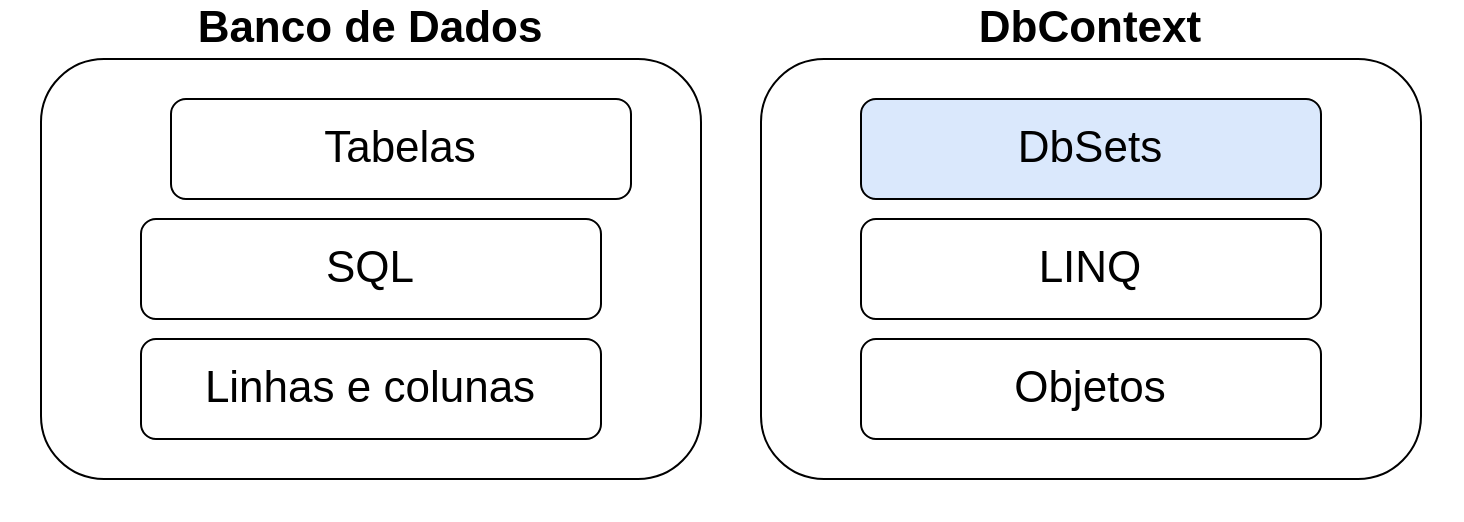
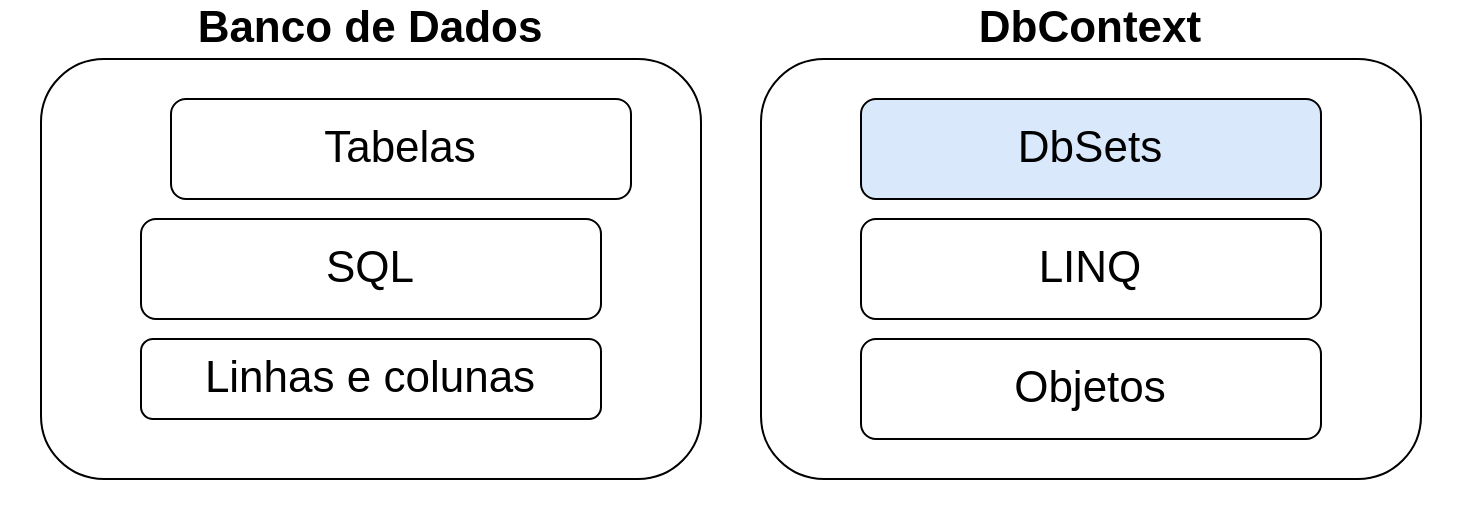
  <mxCell id="0" />
  <mxCell id="1" parent="0" />
  <mxCell id="2" value="&lt;b&gt;Banco de Dados&lt;/b&gt;" style="rounded=1;whiteSpace=wrap;html=1;labelPosition=center;verticalLabelPosition=top;align=center;verticalAlign=bottom;fontSize=22;" parent="1" vertex="1"><mxGeometry x="20" y="20" width="330" height="210" as="geometry" /></mxCell>
  <mxCell id="3" value="Tabelas" style="rounded=1;whiteSpace=wrap;html=1;fontSize=22;verticalAlign=middle;" parent="1" vertex="1"><mxGeometry x="85" y="40" width="230" height="50" as="geometry" /></mxCell>
  <mxCell id="4" value="SQL" style="rounded=1;whiteSpace=wrap;html=1;fontSize=22;verticalAlign=middle;" parent="1" vertex="1"><mxGeometry x="70" y="100" width="230" height="50" as="geometry" /></mxCell>
- <mxCell id="5" value="Linhas e colunas" style="rounded=1;whiteSpace=wrap;html=1;fontSize=22;verticalAlign=middle;" parent="1" vertex="1"><mxGeometry x="70" y="160" width="230" height="50" as="geometry" /></mxCell>
+ <mxCell id="5" value="Linhas e colunas" style="rounded=1;whiteSpace=wrap;html=1;fontSize=22;verticalAlign=middle;" parent="1" vertex="1"><mxGeometry x="70" y="160" width="230" height="40" as="geometry" /></mxCell>
  <mxCell id="6" value="&lt;b&gt;DbContext&lt;/b&gt;" style="rounded=1;whiteSpace=wrap;html=1;labelPosition=center;verticalLabelPosition=top;align=center;verticalAlign=bottom;fontSize=22;" parent="1" vertex="1"><mxGeometry x="380" y="20" width="330" height="210" as="geometry" /></mxCell>
  <mxCell id="7" value="DbSets" style="rounded=1;whiteSpace=wrap;html=1;fontSize=22;verticalAlign=middle;fillColor=#dae8fc;" parent="1" vertex="1"><mxGeometry x="430" y="40" width="230" height="50" as="geometry" /></mxCell>
  <mxCell id="8" value="LINQ" style="rounded=1;whiteSpace=wrap;html=1;fontSize=22;verticalAlign=middle;" parent="1" vertex="1"><mxGeometry x="430" y="100" width="230" height="50" as="geometry" /></mxCell>
  <mxCell id="9" value="Objetos" style="rounded=1;whiteSpace=wrap;html=1;fontSize=22;verticalAlign=middle;" parent="1" vertex="1"><mxGeometry x="430" y="160" width="230" height="50" as="geometry" /></mxCell>
